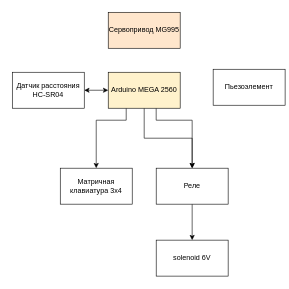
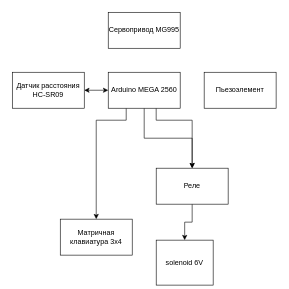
  <mxCell id="0" />
  <mxCell id="1" parent="0" />
  <mxCell id="2" style="edgeStyle=orthogonalEdgeStyle;rounded=0;orthogonalLoop=1;jettySize=auto;html=1;" parent="1" source="5" target="12" edge="1"><mxGeometry relative="1" as="geometry" /></mxCell>
  <mxCell id="3" style="edgeStyle=orthogonalEdgeStyle;rounded=0;orthogonalLoop=1;jettySize=auto;html=1;entryX=0.5;entryY=0;entryDx=0;entryDy=0;exitX=0.25;exitY=1;exitDx=0;exitDy=0;" edge="1" parent="1" source="5" target="6"><mxGeometry relative="1" as="geometry"><Array as="points"><mxPoint x="210" y="200" /><mxPoint x="160" y="200" /></Array></mxGeometry></mxCell>
  <mxCell id="4" style="edgeStyle=orthogonalEdgeStyle;rounded=0;orthogonalLoop=1;jettySize=auto;html=1;entryX=0.5;entryY=0;entryDx=0;entryDy=0;" edge="1" parent="1" target="12"><mxGeometry relative="1" as="geometry"><mxPoint x="259.979" y="180" as="sourcePoint" /><mxPoint x="339.99" y="280" as="targetPoint" /><Array as="points"><mxPoint x="260" y="200" /><mxPoint x="320" y="200" /></Array></mxGeometry></mxCell>
- <mxCell id="5" value="Arduino MEGA 2560" style="rounded=0;whiteSpace=wrap;html=1;fillColor=#fff2cc;" parent="1" vertex="1"><mxGeometry x="180" y="120" width="120" height="60" as="geometry" /></mxCell>
- <mxCell id="6" value="Матричная клавиатура 3x4" style="rounded=0;whiteSpace=wrap;html=1;" parent="1" vertex="1"><mxGeometry x="100" y="280" width="120" height="60" as="geometry" /></mxCell>
- <mxCell id="7" value="Датчик расстояния HC-SR04" style="rounded=0;whiteSpace=wrap;html=1;" parent="1" vertex="1"><mxGeometry x="20" y="120" width="120" height="60" as="geometry" /></mxCell>
- <mxCell id="8" value="Сервопривод MG995" style="rounded=0;whiteSpace=wrap;html=1;fillColor=#ffe6cc;" parent="1" vertex="1"><mxGeometry x="180" y="20" width="120" height="60" as="geometry" /></mxCell>
- <mxCell id="9" value="Пьезоэлемент" style="rounded=0;whiteSpace=wrap;html=1;" parent="1" vertex="1"><mxGeometry x="355" y="115" width="120" height="60" as="geometry" /></mxCell>
+ <mxCell id="5" value="Arduino MEGA 2560" style="rounded=0;whiteSpace=wrap;html=1;" parent="1" vertex="1"><mxGeometry x="180" y="120" width="120" height="60" as="geometry" /></mxCell>
+ <mxCell id="6" value="Матричная клавиатура 3x4" style="rounded=0;whiteSpace=wrap;html=1;" parent="1" vertex="1"><mxGeometry x="100" y="365" width="120" height="60" as="geometry" /></mxCell>
+ <mxCell id="7" value="Датчик расстояния HC-SR09" style="rounded=0;whiteSpace=wrap;html=1;" parent="1" vertex="1"><mxGeometry x="20" y="120" width="120" height="60" as="geometry" /></mxCell>
+ <mxCell id="8" value="Сервопривод MG995" style="rounded=0;whiteSpace=wrap;html=1;" parent="1" vertex="1"><mxGeometry x="180" y="20" width="120" height="60" as="geometry" /></mxCell>
+ <mxCell id="9" value="Пьезоэлемент" style="rounded=0;whiteSpace=wrap;html=1;" parent="1" vertex="1"><mxGeometry x="340" y="120" width="120" height="60" as="geometry" /></mxCell>
  <mxCell id="10" value="" style="endArrow=classic;startArrow=classic;html=1;rounded=0;exitX=1;exitY=0.5;exitDx=0;exitDy=0;" parent="1" source="7" edge="1"><mxGeometry width="50" height="50" relative="1" as="geometry"><mxPoint x="130" y="200" as="sourcePoint" /><mxPoint x="180" y="150" as="targetPoint" /></mxGeometry></mxCell>
  <mxCell id="11" value="" style="edgeStyle=orthogonalEdgeStyle;rounded=0;orthogonalLoop=1;jettySize=auto;html=1;" edge="1" parent="1" source="12" target="13"><mxGeometry relative="1" as="geometry" /></mxCell>
  <mxCell id="12" value="Реле" style="rounded=0;whiteSpace=wrap;html=1;" vertex="1" parent="1"><mxGeometry x="260" y="280" width="120" height="60" as="geometry" /></mxCell>
- <mxCell id="13" value="solenoid 6V" style="rounded=0;whiteSpace=wrap;html=1;" vertex="1" parent="1"><mxGeometry x="260" y="400" width="120" height="60" as="geometry" /></mxCell>
+ <mxCell id="13" value="solenoid 6V" style="rounded=0;whiteSpace=wrap;html=1;" vertex="1" parent="1"><mxGeometry x="260" y="400" width="95" height="75" as="geometry" /></mxCell>
